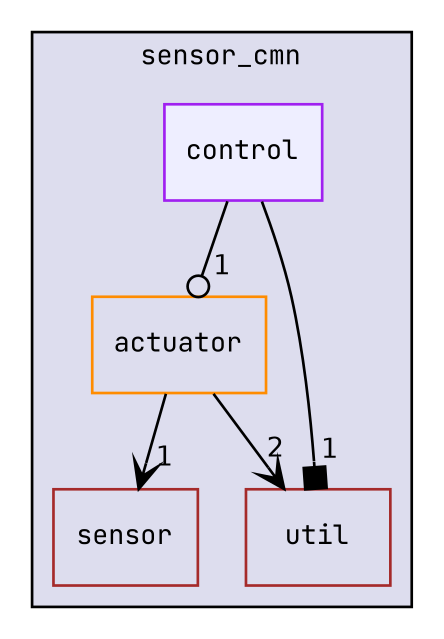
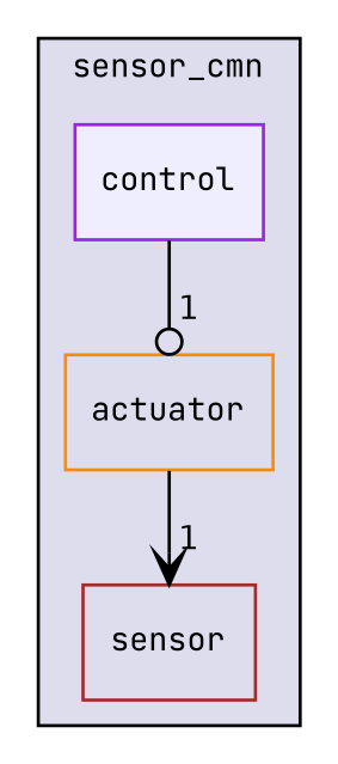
  digraph {
    compound=true
    fontname="JetBrains Mono"
    node [color=brown fontname="JetBrains Mono" fontsize=10 shape=box]
    edge [arrowhead=vee fontname="JetBrains Mono" headlabel=1 labeldistance=1.5 labelfontname=Helvetica labelfontsize=10]
    n1 [color=darkorange label=actuator]
-   n2 [label=util]
    n3 [label=sensor]
    n4 [color=purple fillcolor="#eeeeff" label=control pencolor=black style=filled]
    subgraph cluster_1 {
      bgcolor="#ddddee"
      fontsize=10
      label=sensor_cmn
      pencolor=black
      n1
-     n2
      n3
      n4
    }
-   n1 -> n2 [headlabel=2]
    n1 -> n3
    n4 -> n1 [arrowhead=odot]
-   n4 -> n2 [arrowhead=box]
  }
